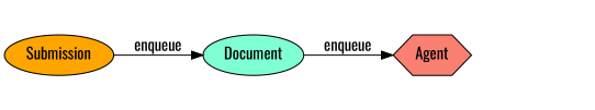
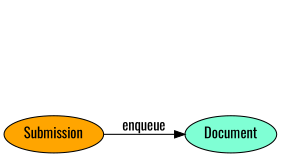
  digraph {
    fontname=Oswald
    rankdir=LR
    splines=true
    node [fontname=Oswald style=filled]
    edge [fontname=Oswald style=solid]
    n1 [fillcolor=orange label=Submission shape=ellipse]
    n2 [fillcolor=aquamarine label=Document shape=ellipse]
-   n3 [fillcolor=salmon label=Agent shape=hexagon]
    n4 [label=Accept style=invis]
    n5 [label=Reject style=invis]
    n1 -> n2 [arrowhead=normal label=enqueue]
-   n2 -> n3 [arrowhead=normal label=enqueue]
-   n3 -> n4 [style=invis]
-   n3 -> n5 [style=invis]
  }
